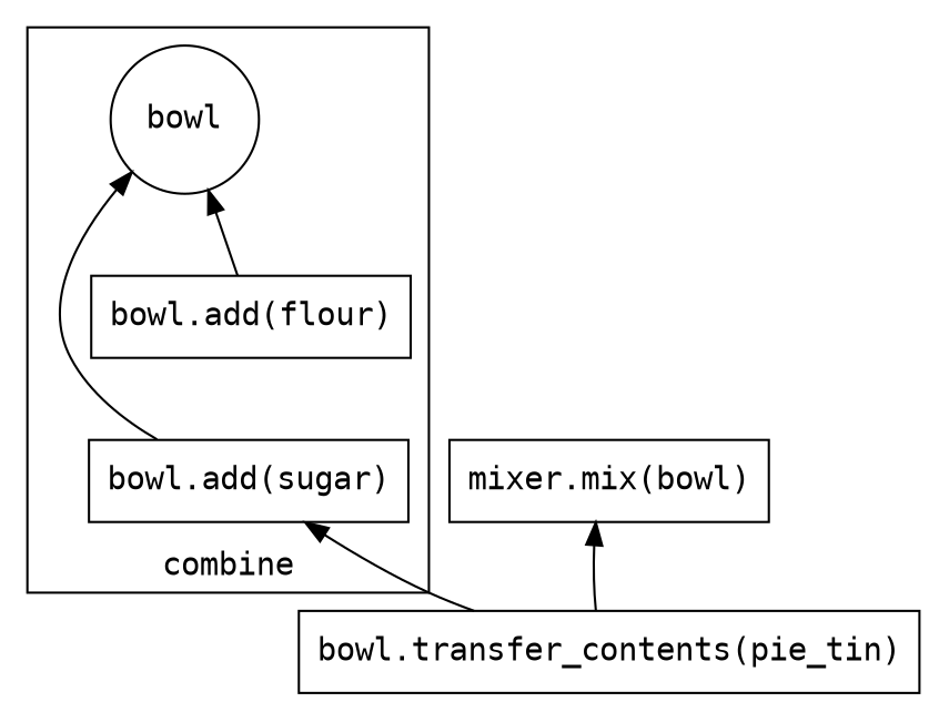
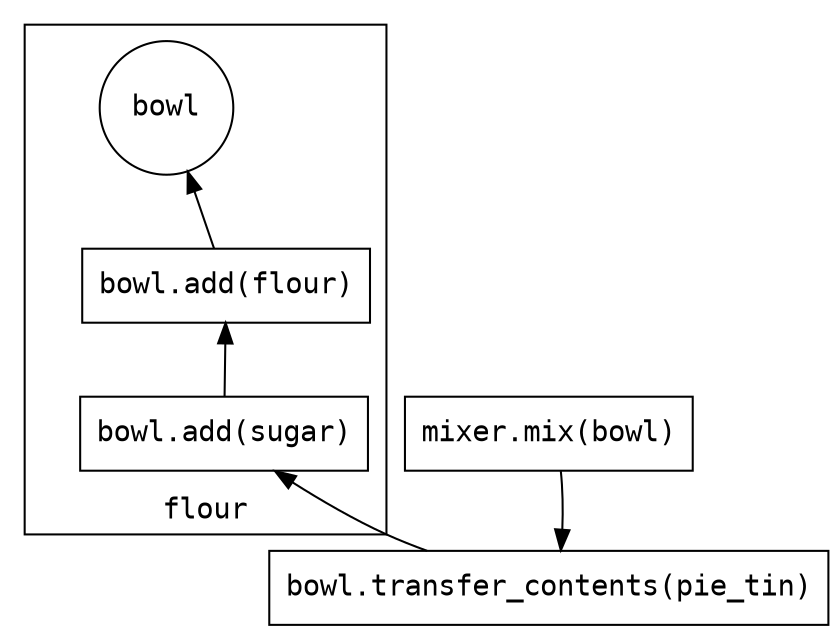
  digraph {
    compound=true
    fontname="DejaVu Sans Mono"
    ordering=out
    rankdir=BT
    node [fontname="DejaVu Sans Mono" shape=rectangle]
    edge [fontname="DejaVu Sans Mono"]
    bowl [shape=circle]
    "bowl.add(flour)"
    "bowl.add(sugar)"
    "bowl.transfer_contents(pie_tin)"
    "mixer.mix(bowl)"
    subgraph cluster_1 {
-     label=combine
+     label=flour
      bowl
      "bowl.add(flour)"
      "bowl.add(sugar)"
    }
    "bowl.add(flour)" -> bowl
-   "bowl.add(sugar)" -> bowl
+   "bowl.add(sugar)" -> "bowl.add(flour)"
    "bowl.transfer_contents(pie_tin)" -> "bowl.add(sugar)"
-   "bowl.transfer_contents(pie_tin)" -> "mixer.mix(bowl)"
+   "mixer.mix(bowl)" -> "bowl.transfer_contents(pie_tin)"
  }
